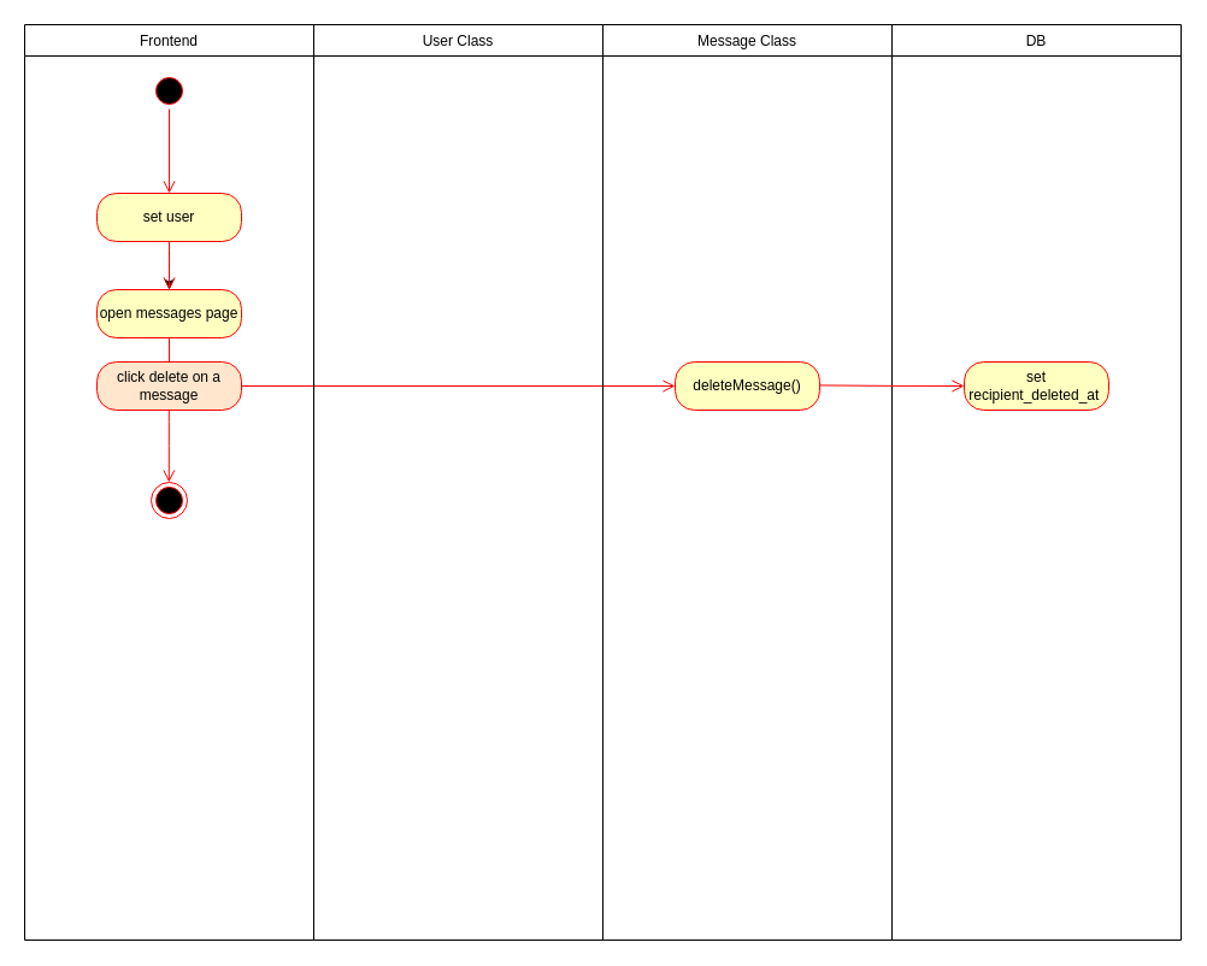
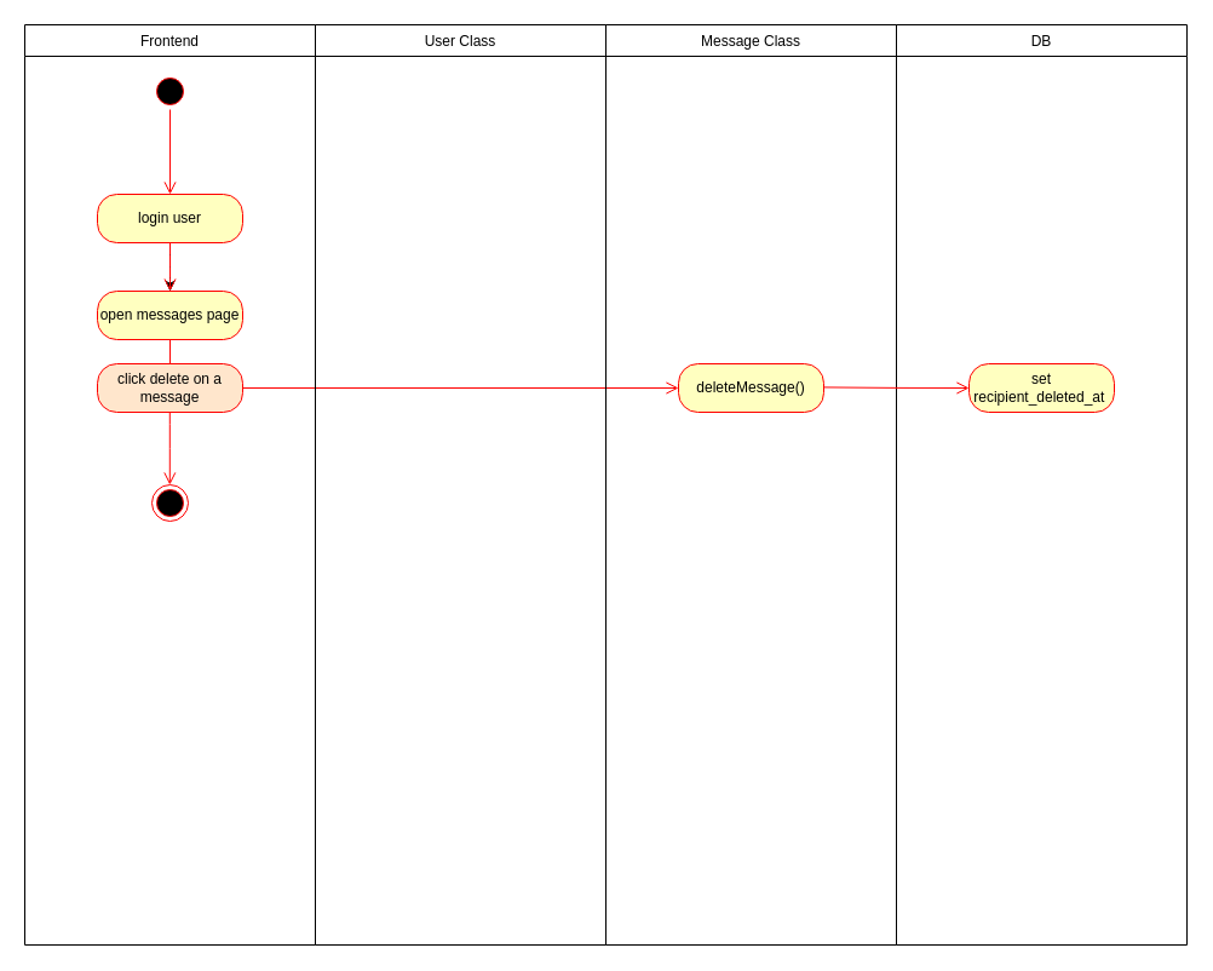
  <mxCell id="0" />
  <mxCell id="1" parent="0" />
  <mxCell id="2" value="Frontend" style="swimlane;fontStyle=0;childLayout=stackLayout;horizontal=1;startSize=26;fillColor=none;horizontalStack=0;resizeParent=1;resizeParentMax=0;resizeLast=0;collapsible=1;marginBottom=0;" vertex="1" parent="1"><mxGeometry x="20" y="20" width="240" height="760" as="geometry"><mxRectangle x="40" y="40" width="80" height="26" as="alternateBounds" /></mxGeometry></mxCell>
  <mxCell id="3" value="" style="ellipse;html=1;shape=startState;fillColor=#000000;strokeColor=#ff0000;" vertex="1" parent="1"><mxGeometry x="125" y="60" width="30" height="30" as="geometry" /></mxCell>
  <mxCell id="4" value="" style="edgeStyle=orthogonalEdgeStyle;html=1;verticalAlign=bottom;endArrow=open;endSize=8;strokeColor=#ff0000;entryX=0.5;entryY=0;entryDx=0;entryDy=0;" edge="1" source="3" parent="1" target="6"><mxGeometry relative="1" as="geometry"><mxPoint x="145" y="150" as="targetPoint" /></mxGeometry></mxCell>
  <mxCell id="5" value="" style="edgeStyle=orthogonalEdgeStyle;rounded=0;orthogonalLoop=1;jettySize=auto;html=1;" edge="1" parent="1" source="6" target="8"><mxGeometry relative="1" as="geometry" /></mxCell>
- <mxCell id="6" value="set user" style="rounded=1;whiteSpace=wrap;html=1;arcSize=40;fontColor=#000000;fillColor=#ffffc0;strokeColor=#ff0000;" vertex="1" parent="1"><mxGeometry x="80" y="160" width="120" height="40" as="geometry" /></mxCell>
+ <mxCell id="6" value="login user" style="rounded=1;whiteSpace=wrap;html=1;arcSize=40;fontColor=#000000;fillColor=#ffffc0;strokeColor=#ff0000;" vertex="1" parent="1"><mxGeometry x="80" y="160" width="120" height="40" as="geometry" /></mxCell>
  <mxCell id="7" value="" style="edgeStyle=orthogonalEdgeStyle;html=1;verticalAlign=bottom;endArrow=open;endSize=8;strokeColor=#ff0000;" edge="1" source="6" parent="1"><mxGeometry relative="1" as="geometry"><mxPoint x="140" y="240" as="targetPoint" /></mxGeometry></mxCell>
  <mxCell id="8" value="open messages page" style="rounded=1;whiteSpace=wrap;html=1;arcSize=40;fontColor=#000000;fillColor=#ffffc0;strokeColor=#ff0000;" vertex="1" parent="1"><mxGeometry x="80" y="240" width="120" height="40" as="geometry" /></mxCell>
  <mxCell id="9" value="" style="edgeStyle=orthogonalEdgeStyle;html=1;verticalAlign=bottom;endArrow=none;endSize=8;strokeColor=#ff0000;entryX=0.5;entryY=0;entryDx=0;entryDy=0;" edge="1" parent="1" source="8" target="13"><mxGeometry relative="1" as="geometry"><mxPoint x="280" y="260" as="targetPoint" /></mxGeometry></mxCell>
  <mxCell id="10" value="deleteMessage()" style="rounded=1;whiteSpace=wrap;html=1;arcSize=40;fontColor=#000000;fillColor=#ffffc0;strokeColor=#ff0000;" vertex="1" parent="1"><mxGeometry x="560" y="300" width="120" height="40" as="geometry" /></mxCell>
  <mxCell id="11" value="" style="edgeStyle=orthogonalEdgeStyle;html=1;verticalAlign=bottom;endArrow=open;endSize=8;strokeColor=#ff0000;exitX=1;exitY=0.5;exitDx=0;exitDy=0;" edge="1" source="13" parent="1" target="10"><mxGeometry relative="1" as="geometry"><mxPoint x="140.059" y="410" as="targetPoint" /></mxGeometry></mxCell>
  <mxCell id="12" value="User Class" style="swimlane;fontStyle=0;childLayout=stackLayout;horizontal=1;startSize=26;fillColor=none;horizontalStack=0;resizeParent=1;resizeParentMax=0;resizeLast=0;collapsible=1;marginBottom=0;" vertex="1" parent="1"><mxGeometry x="260" y="20" width="240" height="760" as="geometry"><mxRectangle x="280" y="40" width="90" height="26" as="alternateBounds" /></mxGeometry></mxCell>
  <mxCell id="13" value="click delete on a message" style="rounded=1;whiteSpace=wrap;html=1;arcSize=40;fontColor=#000000;fillColor=#ffe6cc;strokeColor=#ff0000;" vertex="1" parent="1"><mxGeometry x="80" y="300" width="120" height="40" as="geometry" /></mxCell>
  <mxCell id="14" value="Message Class" style="swimlane;fontStyle=0;childLayout=stackLayout;horizontal=1;startSize=26;fillColor=none;horizontalStack=0;resizeParent=1;resizeParentMax=0;resizeLast=0;collapsible=1;marginBottom=0;" vertex="1" parent="1"><mxGeometry x="500" y="20" width="240" height="760" as="geometry"><mxRectangle x="520" y="40" width="50" height="26" as="alternateBounds" /></mxGeometry></mxCell>
  <mxCell id="15" value="DB" style="swimlane;fontStyle=0;childLayout=stackLayout;horizontal=1;startSize=26;fillColor=none;horizontalStack=0;resizeParent=1;resizeParentMax=0;resizeLast=0;collapsible=1;marginBottom=0;" vertex="1" parent="1"><mxGeometry x="740" y="20" width="240" height="760" as="geometry"><mxRectangle x="760" y="40" width="50" height="26" as="alternateBounds" /></mxGeometry></mxCell>
  <mxCell id="16" value="set recipient_deleted_at&amp;nbsp;" style="rounded=1;whiteSpace=wrap;html=1;arcSize=40;fontColor=#000000;fillColor=#ffffc0;strokeColor=#ff0000;" vertex="1" parent="1"><mxGeometry x="800" y="300" width="120" height="40" as="geometry" /></mxCell>
  <mxCell id="17" value="" style="ellipse;html=1;shape=endState;fillColor=#000000;strokeColor=#ff0000;" vertex="1" parent="1"><mxGeometry x="125" y="400" width="30" height="30" as="geometry" /></mxCell>
  <mxCell id="18" value="" style="edgeStyle=orthogonalEdgeStyle;html=1;align=left;verticalAlign=top;endArrow=open;endSize=8;strokeColor=#ff0000;entryX=0;entryY=0.5;entryDx=0;entryDy=0;" edge="1" parent="1" target="16"><mxGeometry x="0.005" y="-82" relative="1" as="geometry"><mxPoint x="800" y="319" as="targetPoint" /><mxPoint x="680" y="319.41" as="sourcePoint" /><mxPoint x="-20" y="-2" as="offset" /></mxGeometry></mxCell>
  <mxCell id="19" value="" style="edgeStyle=orthogonalEdgeStyle;html=1;verticalAlign=bottom;endArrow=open;endSize=8;strokeColor=#ff0000;" edge="1" parent="1"><mxGeometry relative="1" as="geometry"><mxPoint x="139.81" y="400" as="targetPoint" /><mxPoint x="139.81" y="340" as="sourcePoint" /><Array as="points"><mxPoint x="139.4" y="360" /><mxPoint x="139.4" y="360" /></Array></mxGeometry></mxCell>
